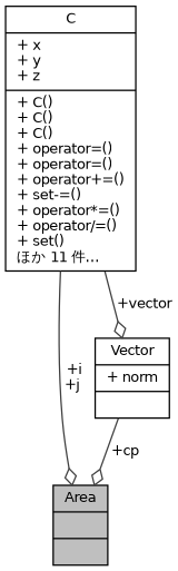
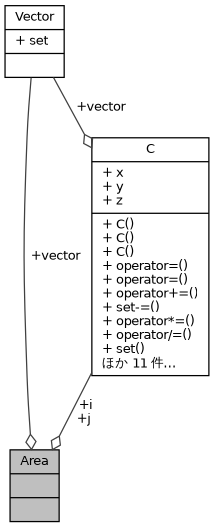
  digraph {
    node [color=black fillcolor=white fontname=Helvetica fontsize=10 shape=record style=filled]
    edge [arrowhead=odiamond color=grey25 fontname=Helvetica fontsize=10 labelfontname=Helvetica labelfontsize=10 style=solid]
    n1 [fillcolor=grey75 fontcolor=black height=0.2 label="{Area\n||}" width=0.4]
-   n2 [height=0.2 label="{Vector\n|+ norm\l|}" width=0.4]
+   n2 [height=0.2 label="{Vector\n|+ set\l|}" width=0.4]
    n3 [height=0.2 label="{C\n|+ x\l+ y\l+ z\l|+ C()\l+ C()\l+ C()\l+ operator=()\l+ operator=()\l+ operator+=()\l+ set-=()\l+ operator*=()\l+ operator/=()\l+ set()\lほか 11 件…\l}" width=0.4]
-   n2 -> n1 [label=" +cp"]
+   n2 -> n1 [label=" +vector"]
    n3 -> n1 [label=" +i\n+j"]
-   n3 -> n2 [label=" +vector"]
+   n2 -> n3 [label=" +vector"]
  }
